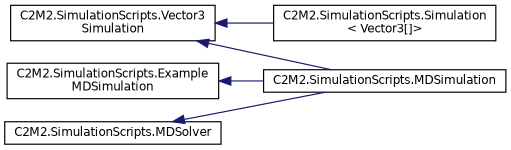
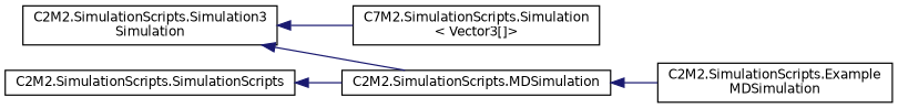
  digraph {
    rankdir=LR
    node [color=black fillcolor=white fontname=Helvetica fontsize=10 shape=record style=filled]
    edge [color=midnightblue dir=back fontname=Helvetica fontsize=10 labelfontname=Helvetica labelfontsize=10 style=solid]
-   n1 [height=0.2 label="C2M2.SimulationScripts.Simulation\l\< Vector3[]\>" width=0.4]
-   n2 [height=0.2 label="C2M2.SimulationScripts.Vector3\lSimulation" width=0.4]
+   n1 [height=0.2 label="C7M2.SimulationScripts.Simulation\l\< Vector3[]\>" width=0.4]
+   n2 [height=0.2 label="C2M2.SimulationScripts.Simulation3\lSimulation" width=0.4]
    n3 [height=0.2 label="C2M2.SimulationScripts.MDSimulation" width=0.4]
    n4 [height=0.2 label="C2M2.SimulationScripts.Example\lMDSimulation" width=0.4]
-   n5 [height=0.2 label="C2M2.SimulationScripts.MDSolver" width=0.4]
+   n5 [height=0.2 label="C2M2.SimulationScripts.SimulationScripts" width=0.4]
    n2 -> n1
    n2 -> n3
-   n4 -> n3
+   n3 -> n4
    n5 -> n3
  }
